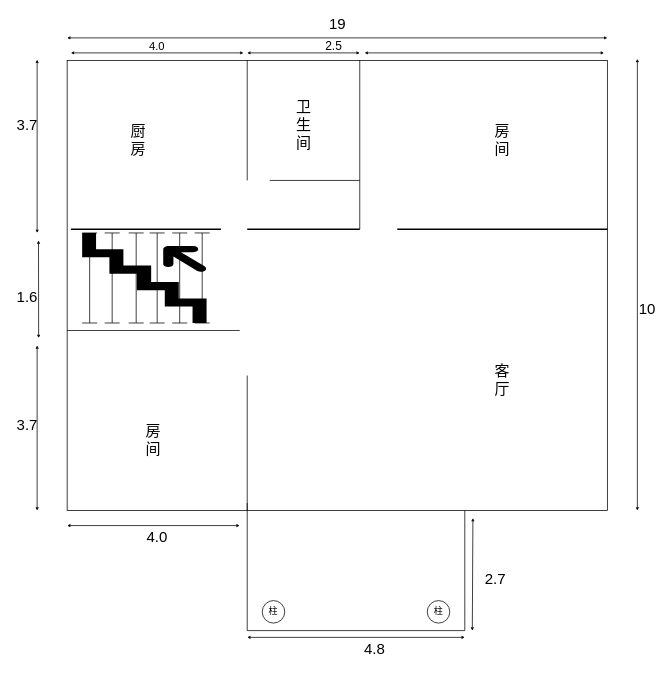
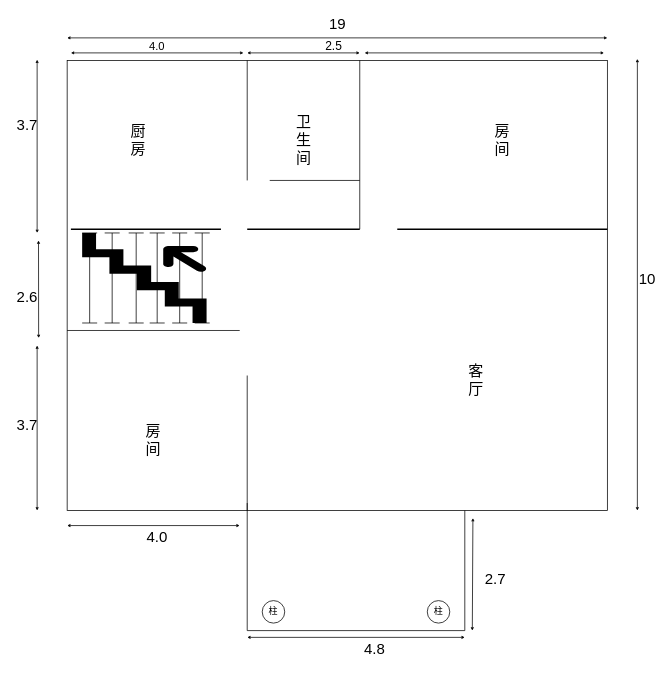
  <mxCell id="0" />
  <mxCell id="1" parent="0" />
  <mxCell id="2" value="" style="rounded=0;whiteSpace=wrap;html=1;" vertex="1" parent="1"><mxGeometry x="89" y="80" width="720" height="600" as="geometry" /></mxCell>
  <mxCell id="3" value="" style="endArrow=classic;startArrow=classic;html=1;rounded=0;endSize=2;startSize=2;entryX=0;entryY=1;entryDx=0;entryDy=0;" edge="1" parent="1"><mxGeometry width="50" height="50" relative="1" as="geometry"><mxPoint x="89" y="50" as="sourcePoint" /><mxPoint x="809" y="50" as="targetPoint" /><Array as="points" /></mxGeometry></mxCell>
  <mxCell id="4" value="" style="endArrow=classic;startArrow=classic;html=1;rounded=0;startSize=2;endSize=2;" edge="1" parent="1"><mxGeometry width="50" height="50" relative="1" as="geometry"><mxPoint x="849" y="680" as="sourcePoint" /><mxPoint x="849" y="78" as="targetPoint" /></mxGeometry></mxCell>
  <mxCell id="5" value="&lt;font style=&quot;font-size: 20px;&quot;&gt;19&lt;/font&gt;" style="text;strokeColor=none;align=center;fillColor=none;html=1;verticalAlign=middle;whiteSpace=wrap;rounded=0;" vertex="1" parent="1"><mxGeometry x="440.5" y="20" width="17" height="20" as="geometry" /></mxCell>
- <mxCell id="6" value="&lt;font style=&quot;font-size: 20px;&quot;&gt;10&lt;/font&gt;" style="text;strokeColor=none;align=center;fillColor=none;html=1;verticalAlign=middle;whiteSpace=wrap;rounded=0;" vertex="1" parent="1"><mxGeometry x="854" y="400" width="17" height="20" as="geometry" /></mxCell>
+ <mxCell id="6" value="&lt;font style=&quot;font-size: 20px;&quot;&gt;10&lt;/font&gt;" style="text;strokeColor=none;align=center;fillColor=none;html=1;verticalAlign=middle;whiteSpace=wrap;rounded=0;" vertex="1" parent="1"><mxGeometry x="854" y="360" width="17" height="20" as="geometry" /></mxCell>
  <mxCell id="7" value="" style="line;strokeWidth=2;html=1;" vertex="1" parent="1"><mxGeometry x="94" y="300" width="200" height="10" as="geometry" /></mxCell>
  <mxCell id="8" value="" style="line;strokeWidth=2;html=1;" vertex="1" parent="1"><mxGeometry x="329" y="300" width="150" height="10" as="geometry" /></mxCell>
  <mxCell id="9" value="" style="line;strokeWidth=2;html=1;" vertex="1" parent="1"><mxGeometry x="529" y="300" width="280" height="10" as="geometry" /></mxCell>
  <mxCell id="10" value="" style="endArrow=classic;startArrow=classic;html=1;rounded=0;startSize=2;endSize=2;" edge="1" parent="1"><mxGeometry width="50" height="50" relative="1" as="geometry"><mxPoint x="49" y="310" as="sourcePoint" /><mxPoint x="49" y="79" as="targetPoint" /></mxGeometry></mxCell>
  <mxCell id="11" value="&lt;span style=&quot;font-size: 20px;&quot;&gt;3.7&lt;/span&gt;" style="text;strokeColor=none;align=center;fillColor=none;html=1;verticalAlign=middle;whiteSpace=wrap;rounded=0;" vertex="1" parent="1"><mxGeometry x="20" y="150" width="32" height="30" as="geometry" /></mxCell>
  <mxCell id="12" value="" style="endArrow=classic;startArrow=classic;html=1;rounded=0;startSize=2;endSize=2;" edge="1" parent="1"><mxGeometry width="50" height="50" relative="1" as="geometry"><mxPoint x="51" y="450" as="sourcePoint" /><mxPoint x="50.82" y="320" as="targetPoint" /></mxGeometry></mxCell>
- <mxCell id="13" value="&lt;span style=&quot;font-size: 20px;&quot;&gt;1.6&lt;/span&gt;" style="text;strokeColor=none;align=center;fillColor=none;html=1;verticalAlign=middle;whiteSpace=wrap;rounded=0;" vertex="1" parent="1"><mxGeometry x="20" y="380" width="32" height="30" as="geometry" /></mxCell>
+ <mxCell id="13" value="&lt;span style=&quot;font-size: 20px;&quot;&gt;2.6&lt;/span&gt;" style="text;strokeColor=none;align=center;fillColor=none;html=1;verticalAlign=middle;whiteSpace=wrap;rounded=0;" vertex="1" parent="1"><mxGeometry x="20" y="380" width="32" height="30" as="geometry" /></mxCell>
  <mxCell id="14" value="" style="endArrow=classic;startArrow=classic;html=1;rounded=0;startSize=2;endSize=2;" edge="1" parent="1"><mxGeometry width="50" height="50" relative="1" as="geometry"><mxPoint x="49" y="680" as="sourcePoint" /><mxPoint x="49" y="460" as="targetPoint" /></mxGeometry></mxCell>
  <mxCell id="15" value="&lt;span style=&quot;font-size: 20px;&quot;&gt;3.7&lt;/span&gt;" style="text;strokeColor=none;align=center;fillColor=none;html=1;verticalAlign=middle;whiteSpace=wrap;rounded=0;" vertex="1" parent="1"><mxGeometry x="20" y="550" width="32" height="30" as="geometry" /></mxCell>
- <mxCell id="16" value="&lt;span style=&quot;font-size: 20px;&quot;&gt;卫生间&lt;/span&gt;" style="text;strokeColor=none;align=center;fillColor=none;html=1;verticalAlign=middle;whiteSpace=wrap;rounded=0;" vertex="1" parent="1"><mxGeometry x="388.5" y="120" width="31" height="90" as="geometry" /></mxCell>
+ <mxCell id="16" value="&lt;span style=&quot;font-size: 20px;&quot;&gt;卫生间&lt;/span&gt;" style="text;strokeColor=none;align=center;fillColor=none;html=1;verticalAlign=middle;whiteSpace=wrap;rounded=0;" vertex="1" parent="1"><mxGeometry x="388.5" y="140" width="31" height="90" as="geometry" /></mxCell>
  <mxCell id="17" value="&lt;span style=&quot;font-size: 20px;&quot;&gt;厨房&lt;/span&gt;" style="text;strokeColor=none;align=center;fillColor=none;html=1;verticalAlign=middle;whiteSpace=wrap;rounded=0;" vertex="1" parent="1"><mxGeometry x="169" y="160" width="30" height="50" as="geometry" /></mxCell>
  <mxCell id="18" value="&lt;span style=&quot;font-size: 20px;&quot;&gt;房间&lt;/span&gt;" style="text;strokeColor=none;align=center;fillColor=none;html=1;verticalAlign=middle;whiteSpace=wrap;rounded=0;" vertex="1" parent="1"><mxGeometry x="656" y="160" width="26" height="50" as="geometry" /></mxCell>
- <mxCell id="19" value="&lt;span style=&quot;font-size: 20px;&quot;&gt;客厅&lt;/span&gt;" style="text;strokeColor=none;align=center;fillColor=none;html=1;verticalAlign=middle;whiteSpace=wrap;rounded=0;" vertex="1" parent="1"><mxGeometry x="656" y="480" width="26" height="50" as="geometry" /></mxCell>
+ <mxCell id="19" value="&lt;span style=&quot;font-size: 20px;&quot;&gt;客厅&lt;/span&gt;" style="text;strokeColor=none;align=center;fillColor=none;html=1;verticalAlign=middle;whiteSpace=wrap;rounded=0;" vertex="1" parent="1"><mxGeometry x="621" y="480" width="26" height="50" as="geometry" /></mxCell>
  <mxCell id="20" value="&lt;span style=&quot;font-size: 20px;&quot;&gt;房间&lt;/span&gt;" style="text;strokeColor=none;align=center;fillColor=none;html=1;verticalAlign=middle;whiteSpace=wrap;rounded=0;" vertex="1" parent="1"><mxGeometry x="191" y="560" width="26" height="50" as="geometry" /></mxCell>
  <mxCell id="21" value="" style="endArrow=none;html=1;rounded=0;exitX=1;exitY=0.5;exitDx=0;exitDy=0;exitPerimeter=0;" edge="1" parent="1" source="8"><mxGeometry width="50" height="50" relative="1" as="geometry"><mxPoint x="429" y="130" as="sourcePoint" /><mxPoint x="479" y="80" as="targetPoint" /></mxGeometry></mxCell>
  <mxCell id="22" value="" style="endArrow=none;html=1;rounded=0;" edge="1" parent="1"><mxGeometry width="50" height="50" relative="1" as="geometry"><mxPoint x="329" y="240" as="sourcePoint" /><mxPoint x="329" y="80" as="targetPoint" /></mxGeometry></mxCell>
  <mxCell id="23" value="" style="endArrow=none;html=1;rounded=0;entryX=0.375;entryY=0.3;entryDx=0;entryDy=0;entryPerimeter=0;" edge="1" parent="1"><mxGeometry width="50" height="50" relative="1" as="geometry"><mxPoint x="479" y="240" as="sourcePoint" /><mxPoint x="359" y="240" as="targetPoint" /></mxGeometry></mxCell>
  <mxCell id="24" value="" style="endArrow=none;html=1;rounded=0;entryX=0.375;entryY=0.3;entryDx=0;entryDy=0;entryPerimeter=0;" edge="1" parent="1"><mxGeometry width="50" height="50" relative="1" as="geometry"><mxPoint x="319" y="440" as="sourcePoint" /><mxPoint x="89" y="440" as="targetPoint" /></mxGeometry></mxCell>
  <mxCell id="25" value="" style="shape=crossbar;whiteSpace=wrap;html=1;rounded=1;direction=south;" vertex="1" parent="1"><mxGeometry x="109" y="310" width="20" height="120" as="geometry" /></mxCell>
  <mxCell id="26" value="" style="shape=crossbar;whiteSpace=wrap;html=1;rounded=1;direction=south;" vertex="1" parent="1"><mxGeometry x="139" y="310" width="20" height="120" as="geometry" /></mxCell>
  <mxCell id="27" value="" style="shape=crossbar;whiteSpace=wrap;html=1;rounded=1;direction=south;" vertex="1" parent="1"><mxGeometry x="171" y="310" width="20" height="120" as="geometry" /></mxCell>
  <mxCell id="28" value="" style="shape=crossbar;whiteSpace=wrap;html=1;rounded=1;direction=south;" vertex="1" parent="1"><mxGeometry x="199" y="310" width="20" height="120" as="geometry" /></mxCell>
  <mxCell id="29" value="" style="shape=crossbar;whiteSpace=wrap;html=1;rounded=1;direction=south;" vertex="1" parent="1"><mxGeometry x="229" y="310" width="20" height="120" as="geometry" /></mxCell>
  <mxCell id="30" value="" style="shape=crossbar;whiteSpace=wrap;html=1;rounded=1;direction=south;" vertex="1" parent="1"><mxGeometry x="259" y="310" width="20" height="120" as="geometry" /></mxCell>
  <mxCell id="31" value="" style="shape=mxgraph.signs.travel.upstairs;html=1;pointerEvents=1;fillColor=#000000;strokeColor=none;verticalLabelPosition=bottom;verticalAlign=top;align=center;direction=north;" vertex="1" parent="1"><mxGeometry x="109" y="310" width="170" height="120" as="geometry" /></mxCell>
  <mxCell id="32" value="" style="endArrow=none;html=1;rounded=0;" edge="1" parent="1"><mxGeometry width="50" height="50" relative="1" as="geometry"><mxPoint x="329" y="680" as="sourcePoint" /><mxPoint x="329" y="500" as="targetPoint" /></mxGeometry></mxCell>
  <mxCell id="33" value="" style="endArrow=none;html=1;rounded=0;" edge="1" parent="1" target="2"><mxGeometry width="50" height="50" relative="1" as="geometry"><mxPoint x="359" y="680" as="sourcePoint" /><mxPoint x="359" y="500" as="targetPoint" /></mxGeometry></mxCell>
  <mxCell id="34" value="" style="endArrow=none;html=1;rounded=0;" edge="1" parent="1"><mxGeometry width="50" height="50" relative="1" as="geometry"><mxPoint x="329" y="840" as="sourcePoint" /><mxPoint x="329" y="670" as="targetPoint" /></mxGeometry></mxCell>
  <mxCell id="35" value="" style="endArrow=classic;startArrow=classic;html=1;rounded=0;startSize=2;endSize=2;" edge="1" parent="1"><mxGeometry width="50" height="50" relative="1" as="geometry"><mxPoint x="629" y="840" as="sourcePoint" /><mxPoint x="629.82" y="690" as="targetPoint" /></mxGeometry></mxCell>
  <mxCell id="36" value="&lt;span style=&quot;font-size: 20px;&quot;&gt;2.7&lt;/span&gt;" style="text;strokeColor=none;align=center;fillColor=none;html=1;verticalAlign=middle;whiteSpace=wrap;rounded=0;" vertex="1" parent="1"><mxGeometry x="644" y="755" width="32" height="30" as="geometry" /></mxCell>
  <mxCell id="37" value="" style="endArrow=none;html=1;rounded=0;entryX=0.375;entryY=0.3;entryDx=0;entryDy=0;entryPerimeter=0;" edge="1" parent="1"><mxGeometry width="50" height="50" relative="1" as="geometry"><mxPoint x="619" y="840" as="sourcePoint" /><mxPoint x="329" y="840" as="targetPoint" /></mxGeometry></mxCell>
  <mxCell id="38" value="&lt;span style=&quot;font-size: 20px;&quot;&gt;4.8&lt;/span&gt;" style="text;strokeColor=none;align=center;fillColor=none;html=1;verticalAlign=middle;whiteSpace=wrap;rounded=0;" vertex="1" parent="1"><mxGeometry x="482.5" y="849" width="32" height="30" as="geometry" /></mxCell>
  <mxCell id="39" value="" style="endArrow=none;html=1;rounded=0;" edge="1" parent="1"><mxGeometry width="50" height="50" relative="1" as="geometry"><mxPoint x="619" y="840" as="sourcePoint" /><mxPoint x="619" y="680" as="targetPoint" /></mxGeometry></mxCell>
  <mxCell id="40" value="柱" style="ellipse;whiteSpace=wrap;html=1;aspect=fixed;" vertex="1" parent="1"><mxGeometry x="349" y="800" width="30" height="30" as="geometry" /></mxCell>
  <mxCell id="41" value="柱" style="ellipse;whiteSpace=wrap;html=1;aspect=fixed;" vertex="1" parent="1"><mxGeometry x="569" y="800" width="30" height="30" as="geometry" /></mxCell>
  <mxCell id="42" value="" style="endArrow=classic;startArrow=classic;html=1;rounded=0;endSize=2;startSize=2;" edge="1" parent="1"><mxGeometry width="50" height="50" relative="1" as="geometry"><mxPoint x="89" y="700" as="sourcePoint" /><mxPoint x="319" y="700" as="targetPoint" /><Array as="points" /></mxGeometry></mxCell>
  <mxCell id="43" value="&lt;span style=&quot;font-size: 20px;&quot;&gt;4.0&lt;/span&gt;" style="text;strokeColor=none;align=center;fillColor=none;html=1;verticalAlign=middle;whiteSpace=wrap;rounded=0;" vertex="1" parent="1"><mxGeometry x="193" y="700" width="32" height="30" as="geometry" /></mxCell>
  <mxCell id="44" value="" style="endArrow=classic;startArrow=classic;html=1;rounded=0;endSize=2;startSize=2;" edge="1" parent="1"><mxGeometry width="50" height="50" relative="1" as="geometry"><mxPoint x="485.5" y="70" as="sourcePoint" /><mxPoint x="804.5" y="70" as="targetPoint" /><Array as="points" /></mxGeometry></mxCell>
  <mxCell id="45" value="" style="endArrow=classic;startArrow=classic;html=1;rounded=0;endSize=2;startSize=2;" edge="1" parent="1"><mxGeometry width="50" height="50" relative="1" as="geometry"><mxPoint x="329" y="70" as="sourcePoint" /><mxPoint x="479" y="70" as="targetPoint" /><Array as="points" /></mxGeometry></mxCell>
  <mxCell id="46" value="&lt;font style=&quot;font-size: 16px;&quot;&gt;2.5&lt;/font&gt;" style="text;strokeColor=none;align=center;fillColor=none;html=1;verticalAlign=middle;whiteSpace=wrap;rounded=0;" vertex="1" parent="1"><mxGeometry x="435.5" y="50" width="17" height="20" as="geometry" /></mxCell>
  <mxCell id="47" value="" style="endArrow=classic;startArrow=classic;html=1;rounded=0;endSize=2;startSize=2;" edge="1" parent="1"><mxGeometry width="50" height="50" relative="1" as="geometry"><mxPoint x="94" y="70" as="sourcePoint" /><mxPoint x="324" y="70" as="targetPoint" /><Array as="points" /></mxGeometry></mxCell>
  <mxCell id="48" value="&lt;font style=&quot;font-size: 15px;&quot;&gt;4.0&lt;/font&gt;" style="text;strokeColor=none;align=center;fillColor=none;html=1;verticalAlign=middle;whiteSpace=wrap;rounded=0;" vertex="1" parent="1"><mxGeometry x="193" y="45" width="32" height="30" as="geometry" /></mxCell>
  <mxCell id="49" value="" style="endArrow=classic;startArrow=classic;html=1;rounded=0;endSize=2;startSize=2;" edge="1" parent="1"><mxGeometry width="50" height="50" relative="1" as="geometry"><mxPoint x="329" y="849" as="sourcePoint" /><mxPoint x="619" y="849" as="targetPoint" /><Array as="points" /></mxGeometry></mxCell>
